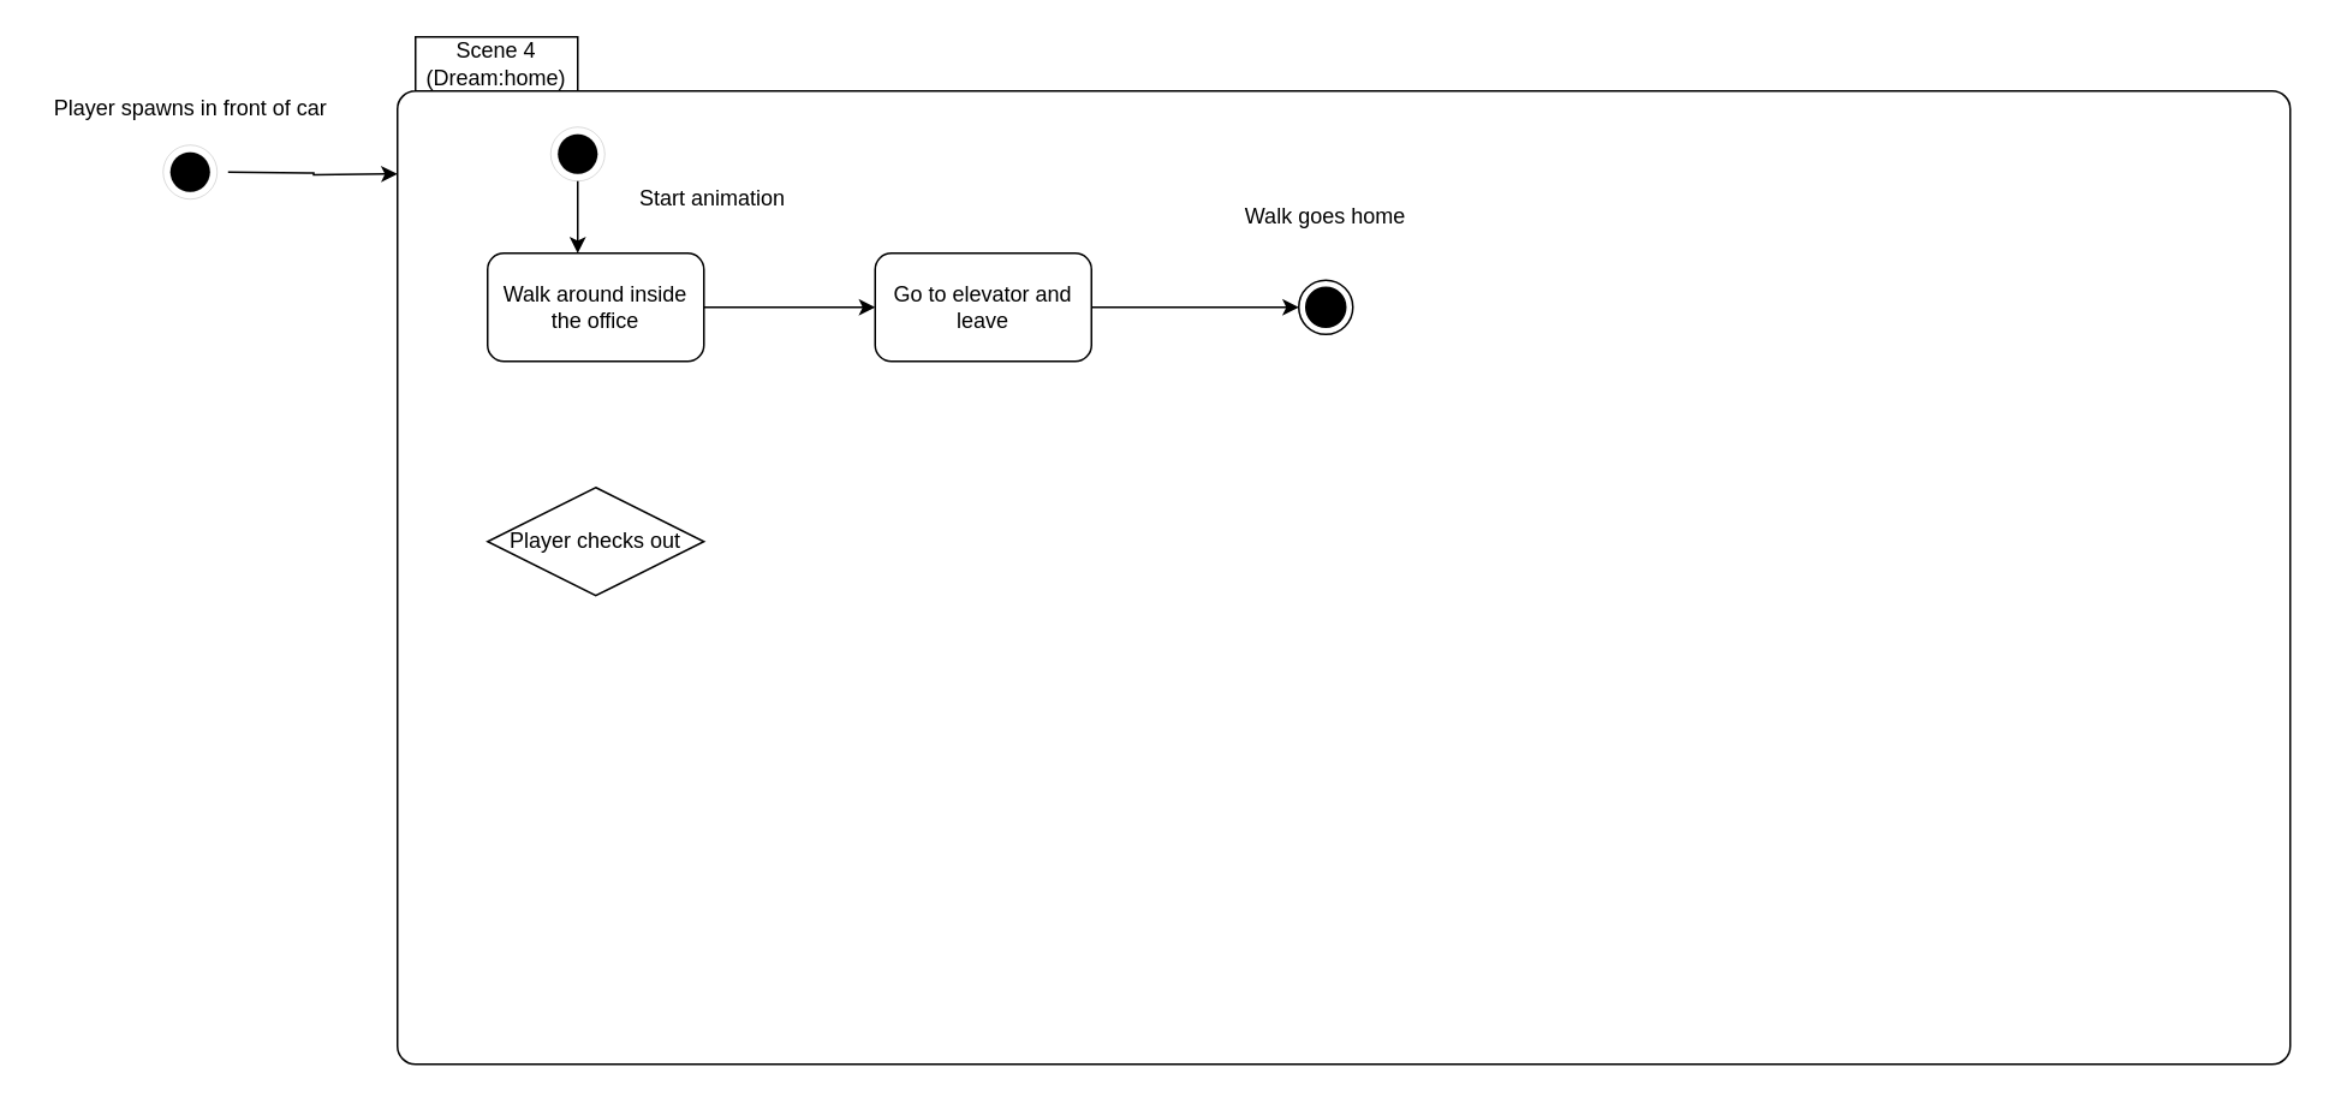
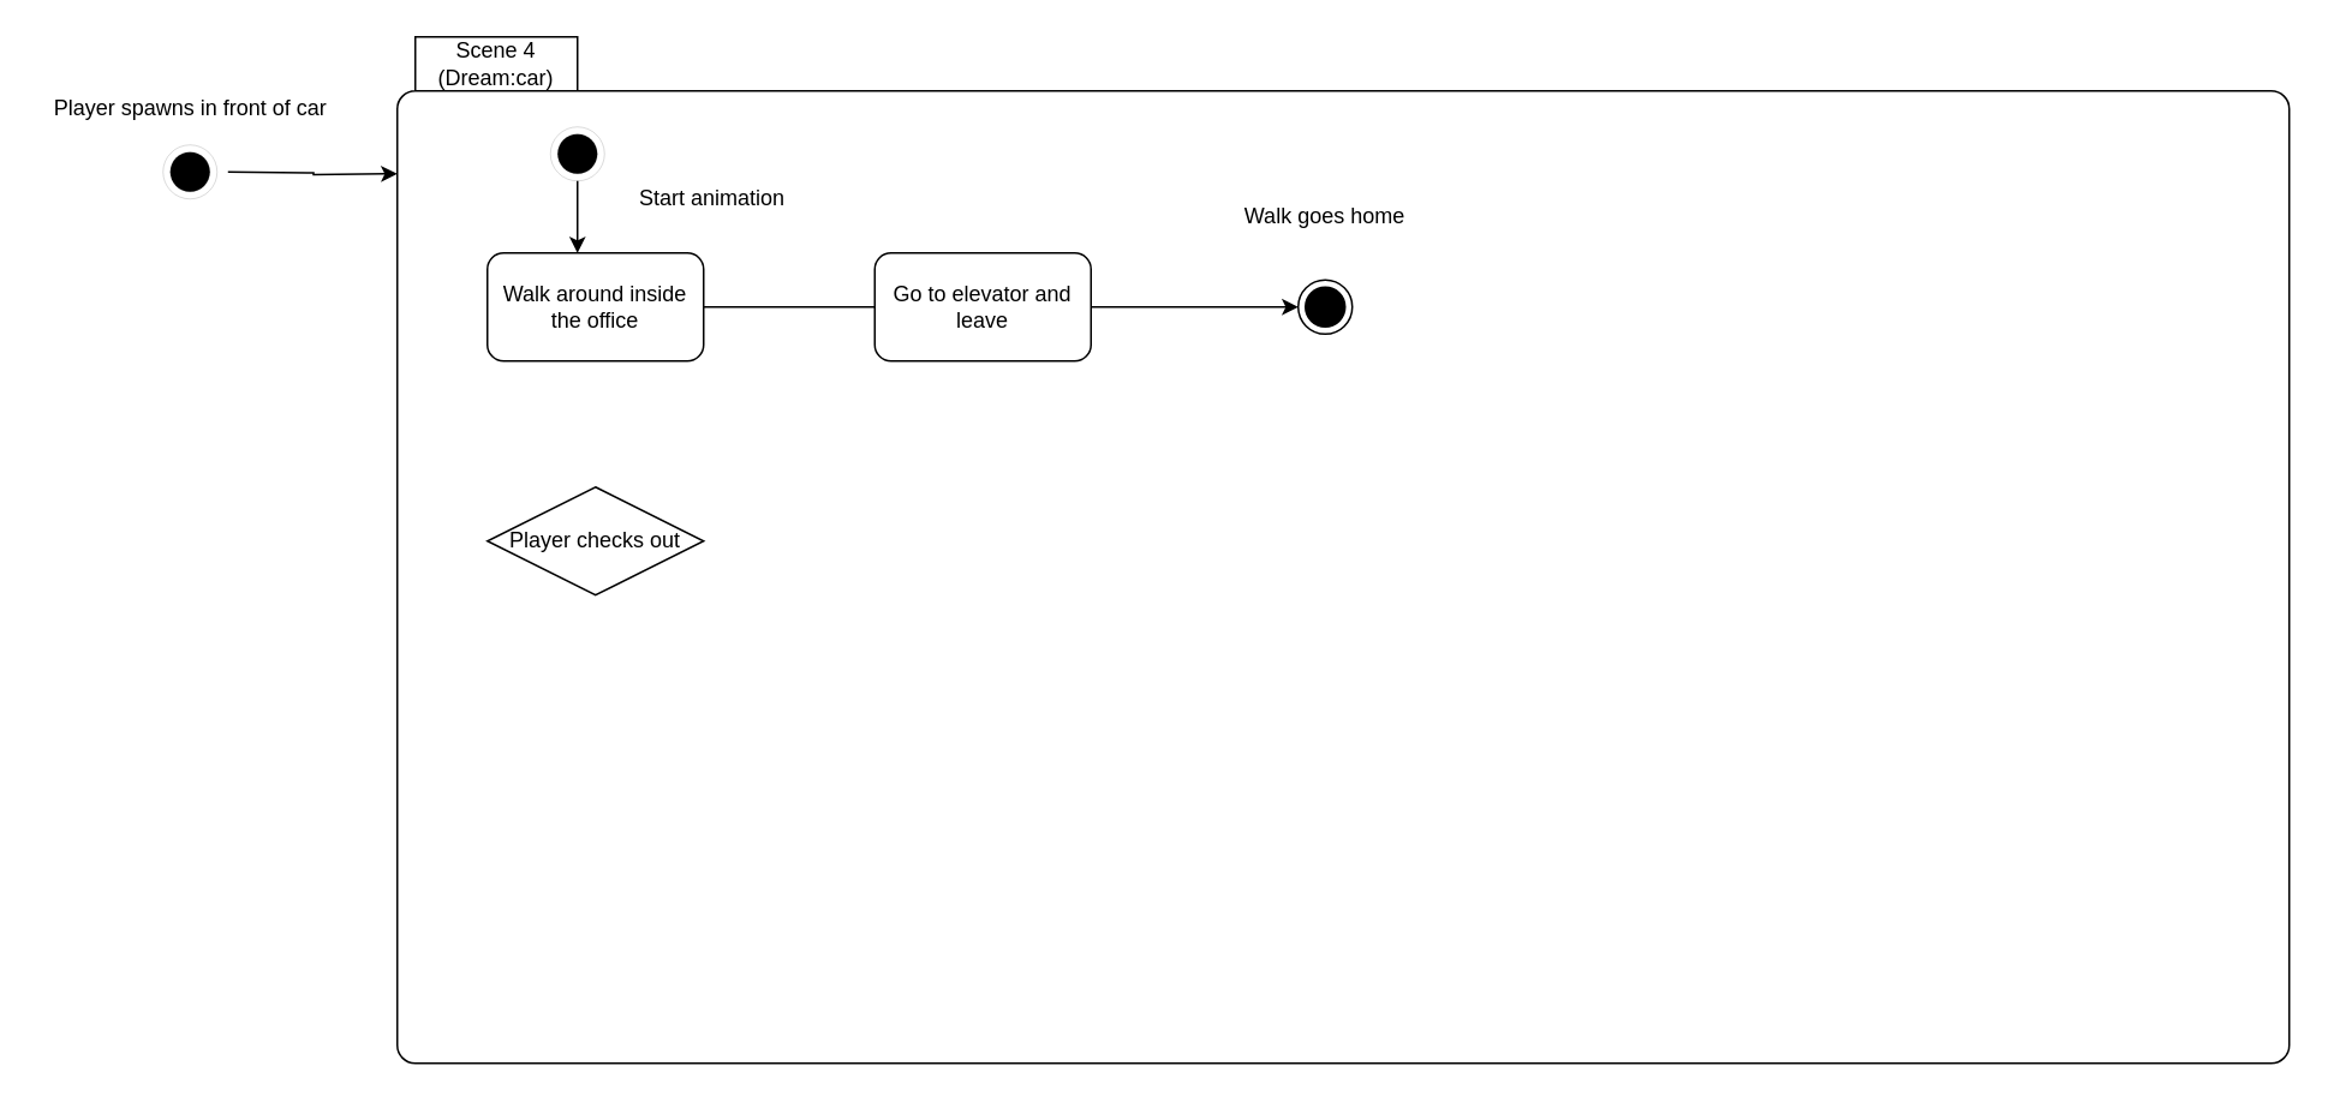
  <mxCell id="0" />
  <mxCell id="1" parent="0" />
  <mxCell id="2" value="" style="ellipse;html=1;shape=endState;fillColor=strokeColor;strokeWidth=0;" parent="1" vertex="1"><mxGeometry x="90" y="80" width="30" height="30" as="geometry" /></mxCell>
  <mxCell id="3" value="Player spawns in front of car" style="text;html=1;align=center;verticalAlign=middle;resizable=0;points=[];autosize=1;strokeColor=none;fillColor=none;" parent="1" vertex="1"><mxGeometry x="20" y="45" width="170" height="30" as="geometry" /></mxCell>
- <mxCell id="4" value="Scene 4&lt;br&gt;&lt;div&gt;(Dream:home)&lt;/div&gt;" style="shape=folder;align=center;verticalAlign=middle;fontStyle=0;tabWidth=100;tabHeight=30;tabPosition=left;html=1;boundedLbl=1;labelInHeader=1;rounded=1;absoluteArcSize=1;arcSize=10;whiteSpace=wrap;" parent="1" vertex="1"><mxGeometry x="220" y="20" width="1050" height="570" as="geometry" /></mxCell>
+ <mxCell id="4" value="Scene 4&lt;br&gt;&lt;div&gt;(Dream:car)&lt;/div&gt;" style="shape=folder;align=center;verticalAlign=middle;fontStyle=0;tabWidth=100;tabHeight=30;tabPosition=left;html=1;boundedLbl=1;labelInHeader=1;rounded=1;absoluteArcSize=1;arcSize=10;whiteSpace=wrap;" parent="1" vertex="1"><mxGeometry x="220" y="20" width="1050" height="570" as="geometry" /></mxCell>
  <mxCell id="5" style="edgeStyle=orthogonalEdgeStyle;rounded=0;orthogonalLoop=1;jettySize=auto;html=1;" parent="1" edge="1"><mxGeometry relative="1" as="geometry"><mxPoint x="126.02" y="95.034" as="sourcePoint" /><mxPoint x="220" y="96" as="targetPoint" /></mxGeometry></mxCell>
  <mxCell id="6" value="" style="ellipse;html=1;shape=endState;fillColor=strokeColor;strokeWidth=0;" parent="1" vertex="1"><mxGeometry x="305" y="70" width="30" height="30" as="geometry" /></mxCell>
- <mxCell id="7" style="edgeStyle=orthogonalEdgeStyle;rounded=0;orthogonalLoop=1;jettySize=auto;html=1;entryX=0;entryY=0.5;entryDx=0;entryDy=0;" edge="1" parent="1" source="8" target="11"><mxGeometry relative="1" as="geometry" /></mxCell>
+ <mxCell id="7" style="edgeStyle=orthogonalEdgeStyle;rounded=0;orthogonalLoop=1;jettySize=auto;html=1;entryX=0;entryY=0.5;entryDx=0;entryDy=0;endArrow=none;" edge="1" parent="1" source="8" target="11"><mxGeometry relative="1" as="geometry" /></mxCell>
  <mxCell id="8" value="Walk around inside the office" style="rounded=1;whiteSpace=wrap;html=1;" parent="1" vertex="1"><mxGeometry x="270" y="140" width="120" height="60" as="geometry" /></mxCell>
  <mxCell id="9" style="edgeStyle=orthogonalEdgeStyle;rounded=0;orthogonalLoop=1;jettySize=auto;html=1;exitX=0.5;exitY=1;exitDx=0;exitDy=0;" parent="1" source="6" edge="1"><mxGeometry relative="1" as="geometry"><mxPoint x="320" y="120" as="sourcePoint" /><mxPoint x="320" y="140" as="targetPoint" /></mxGeometry></mxCell>
  <mxCell id="10" value="Start animation" style="text;html=1;align=center;verticalAlign=middle;whiteSpace=wrap;rounded=0;" parent="1" vertex="1"><mxGeometry x="320" y="90" width="150" height="40" as="geometry" /></mxCell>
  <mxCell id="11" value="Go to elevator and leave" style="rounded=1;whiteSpace=wrap;html=1;" parent="1" vertex="1"><mxGeometry x="485" y="140" width="120" height="60" as="geometry" /></mxCell>
  <mxCell id="12" value="Player checks out" style="rhombus;whiteSpace=wrap;html=1;" vertex="1" parent="1"><mxGeometry x="270" y="270" width="120" height="60" as="geometry" /></mxCell>
  <mxCell id="13" value="" style="endArrow=classic;html=1;rounded=0;exitX=1;exitY=0.5;exitDx=0;exitDy=0;entryX=0;entryY=0.5;entryDx=0;entryDy=0;" edge="1" parent="1" source="11" target="14"><mxGeometry width="50" height="50" relative="1" as="geometry"><mxPoint x="660" y="200" as="sourcePoint" /><mxPoint x="710" y="150" as="targetPoint" /></mxGeometry></mxCell>
  <mxCell id="14" value="" style="ellipse;html=1;shape=endState;fillColor=strokeColor;" vertex="1" parent="1"><mxGeometry x="720" y="155" width="30" height="30" as="geometry" /></mxCell>
  <mxCell id="15" value="Walk goes home" style="text;html=1;align=center;verticalAlign=middle;whiteSpace=wrap;rounded=0;" vertex="1" parent="1"><mxGeometry x="660" y="100" width="150" height="40" as="geometry" /></mxCell>
